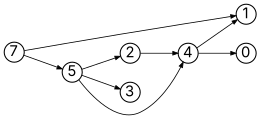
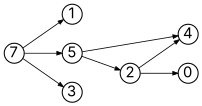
  digraph {
    fontname=Inter
    rankdir=LR
    node [fixedsize=true fontname=Inter shape=circle]
    edge [arrowsize=0.5 fontname=Inter penwidth=0.75]
    n1 [label=7 width=.26]
    1 [width=.26]
    5 [width=.26]
    2 [width=.26]
    3 [width=.26]
    4 [width=.26]
    0 [width=.26]
    n1 -> 1
    n1 -> 5
    5 -> 2
-   5 -> 3
+   n1 -> 3
    5 -> 4
    2 -> 4
-   4 -> 0
-   4 -> 1
+   2 -> 0
  }
